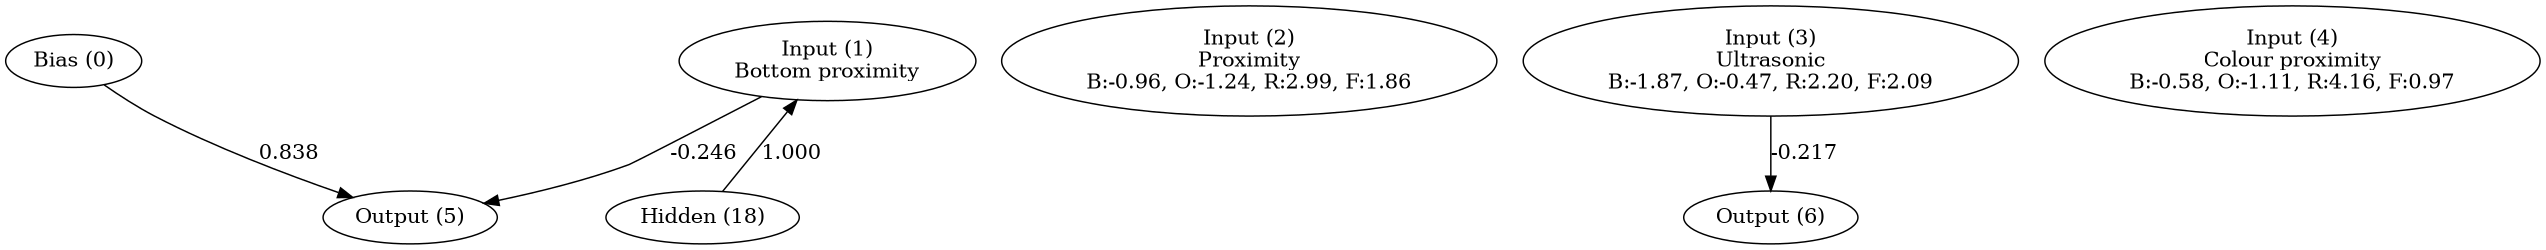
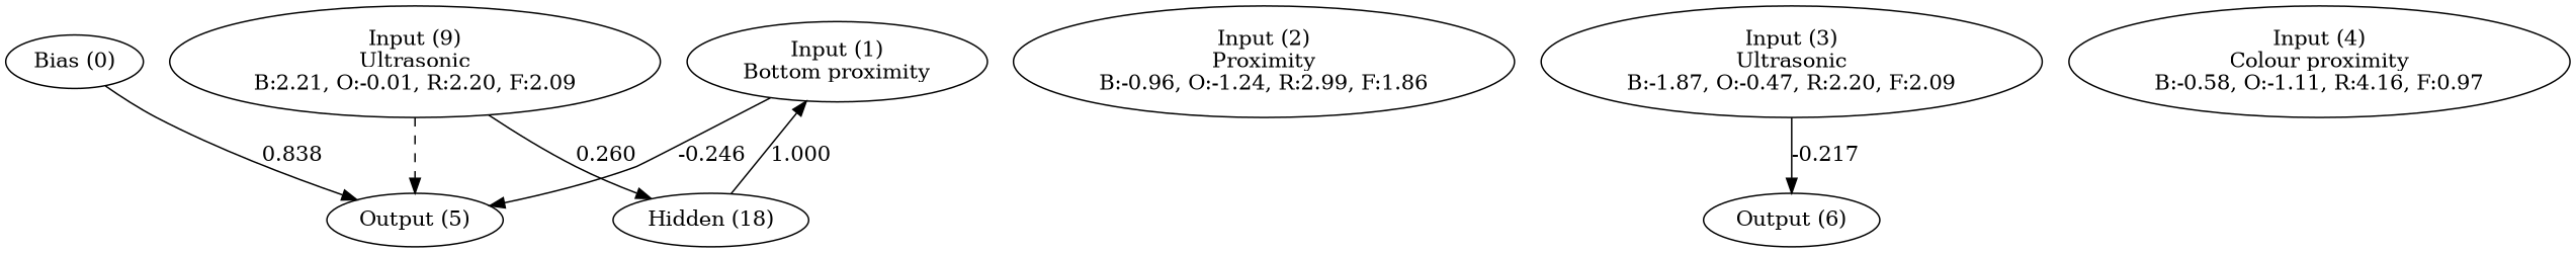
  digraph {
    n1 [label="Bias (0)"]
    n2 [label="Input (1)\nBottom proximity"]
    n3 [label="Input (2)\nProximity\nB:-0.96, O:-1.24, R:2.99, F:1.86"]
    n4 [label="Input (3)\nUltrasonic\nB:-1.87, O:-0.47, R:2.20, F:2.09"]
    n5 [label="Input (4)\nColour proximity\nB:-0.58, O:-1.11, R:4.16, F:0.97"]
+   n6 [label="Input (9)\nUltrasonic\nB:2.21, O:-0.01, R:2.20, F:2.09"]
    n7 [label="Output (5)"]
    n8 [label="Output (6)"]
    n9 [label="Hidden (18)"]
    subgraph sub_1 {
      rank=same
      n1
      n2
      n3
      n4
      n5
+     n6
    }
    subgraph sub_2 {
      rank=same
      n7
      n8
    }
    n1 -> n7 [label=0.838]
    n2 -> n7 [label=-0.246]
    n4 -> n8 [label=-0.217]
+   n6 -> n7 [style=dashed]
+   n6 -> n9 [label=0.260]
    n9 -> n2 [label=1.000]
  }
